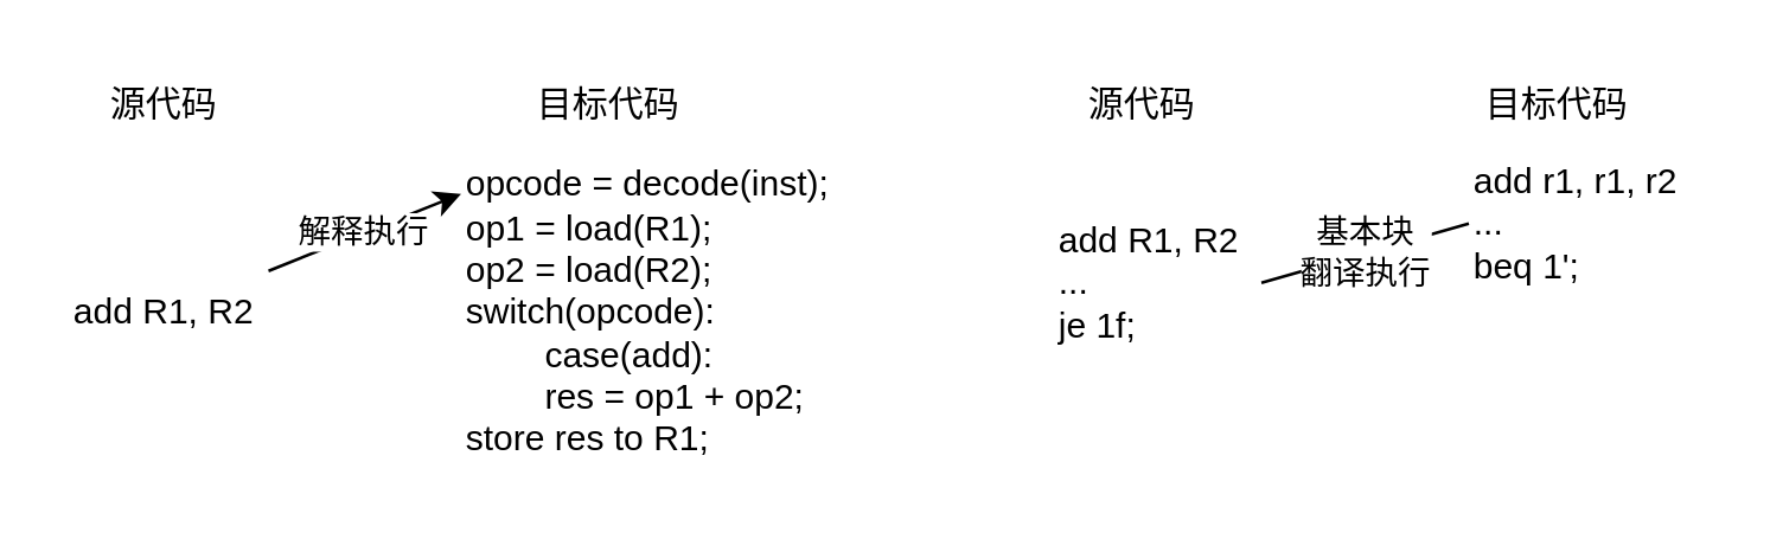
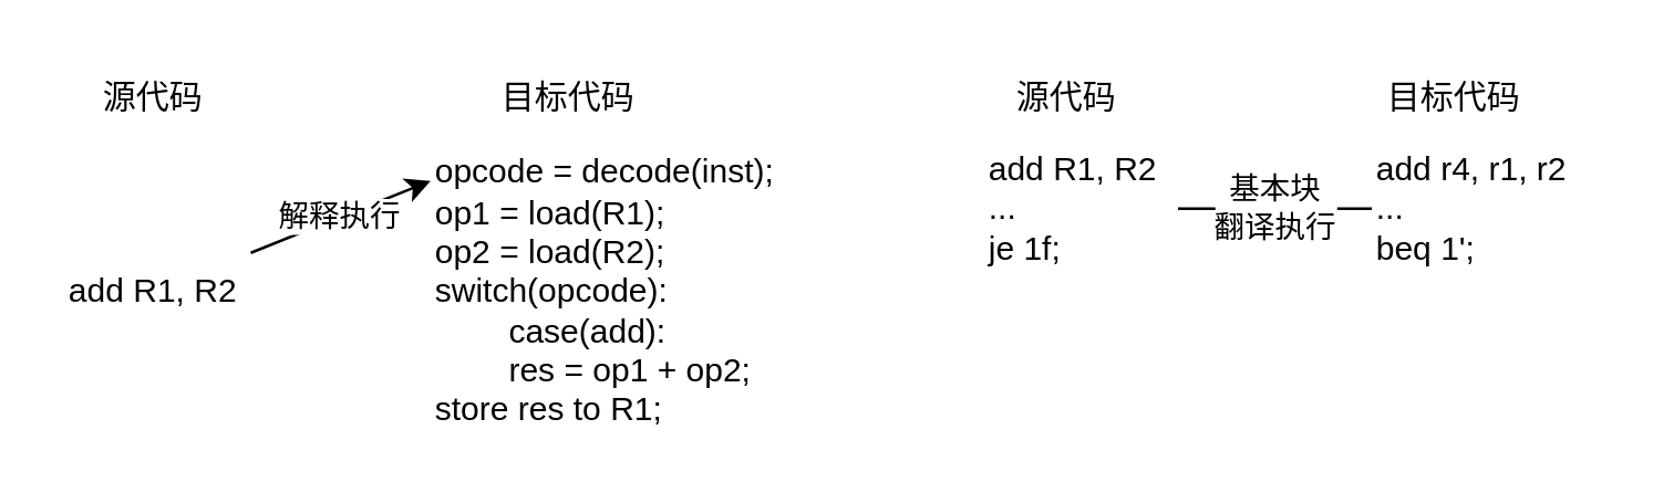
  <mxCell id="0" />
  <mxCell id="1" parent="0" />
  <mxCell id="2" value="解释执行" style="edgeStyle=none;html=1;entryX=0;entryY=0.136;entryDx=0;entryDy=0;entryPerimeter=0;" edge="1" parent="1" source="3" target="4"><mxGeometry relative="1" as="geometry" /></mxCell>
  <mxCell id="3" value="add R1, R2" style="text;html=1;strokeColor=none;fillColor=none;align=center;verticalAlign=middle;whiteSpace=wrap;rounded=0;" vertex="1" parent="1"><mxGeometry x="20" y="90" width="70" height="30" as="geometry" /></mxCell>
  <mxCell id="4" value="opcode = decode(inst);&lt;br&gt;op1 = load(R1);&lt;br&gt;op2 = load(R2);&lt;br&gt;switch(opcode):&lt;br&gt;&lt;span style=&quot;white-space: pre;&quot;&gt;&#09;&lt;/span&gt;case(add):&lt;br&gt;&lt;span style=&quot;white-space: pre;&quot;&gt;&#09;&lt;/span&gt;res = op1 + op2;&lt;br&gt;store res to R1;" style="text;html=1;strokeColor=none;fillColor=none;align=left;verticalAlign=middle;whiteSpace=wrap;rounded=0;labelPosition=center;verticalLabelPosition=middle;" vertex="1" parent="1"><mxGeometry x="155" y="50" width="150" height="110" as="geometry" /></mxCell>
  <mxCell id="5" value="基本块&lt;br&gt;翻译执行" style="edgeStyle=none;html=1;exitX=1;exitY=0.5;exitDx=0;exitDy=0;entryX=0;entryY=0.5;entryDx=0;entryDy=0;endArrow=none;" edge="1" parent="1" source="6" target="7"><mxGeometry relative="1" as="geometry" /></mxCell>
- <mxCell id="6" value="add R1, R2&lt;br&gt;...&lt;br&gt;&lt;div style=&quot;&quot;&gt;&lt;span style=&quot;background-color: initial;&quot;&gt;je 1f;&lt;/span&gt;&lt;/div&gt;" style="text;html=1;strokeColor=none;fillColor=none;align=left;verticalAlign=middle;whiteSpace=wrap;rounded=0;" vertex="1" parent="1"><mxGeometry x="355" y="70" width="70" height="50" as="geometry" /></mxCell>
- <mxCell id="7" value="add r1, r1, r2&lt;br&gt;...&lt;br&gt;&lt;div style=&quot;&quot;&gt;&lt;span style=&quot;background-color: initial;&quot;&gt;beq 1';&lt;/span&gt;&lt;/div&gt;" style="text;html=1;strokeColor=none;fillColor=none;align=left;verticalAlign=middle;whiteSpace=wrap;rounded=0;" vertex="1" parent="1"><mxGeometry x="495" y="50" width="80" height="50" as="geometry" /></mxCell>
+ <mxCell id="6" value="add R1, R2&lt;br&gt;...&lt;br&gt;&lt;div style=&quot;&quot;&gt;&lt;span style=&quot;background-color: initial;&quot;&gt;je 1f;&lt;/span&gt;&lt;/div&gt;" style="text;html=1;strokeColor=none;fillColor=none;align=left;verticalAlign=middle;whiteSpace=wrap;rounded=0;" vertex="1" parent="1"><mxGeometry x="355" y="50" width="70" height="50" as="geometry" /></mxCell>
+ <mxCell id="7" value="add r4, r1, r2&lt;br&gt;...&lt;br&gt;&lt;div style=&quot;&quot;&gt;&lt;span style=&quot;background-color: initial;&quot;&gt;beq 1';&lt;/span&gt;&lt;/div&gt;" style="text;html=1;strokeColor=none;fillColor=none;align=left;verticalAlign=middle;whiteSpace=wrap;rounded=0;" vertex="1" parent="1"><mxGeometry x="495" y="50" width="80" height="50" as="geometry" /></mxCell>
  <mxCell id="8" value="源代码" style="text;html=1;strokeColor=none;fillColor=none;align=center;verticalAlign=middle;whiteSpace=wrap;rounded=0;" vertex="1" parent="1"><mxGeometry x="25" y="20" width="60" height="30" as="geometry" /></mxCell>
  <mxCell id="9" value="目标代码" style="text;html=1;strokeColor=none;fillColor=none;align=center;verticalAlign=middle;whiteSpace=wrap;rounded=0;" vertex="1" parent="1"><mxGeometry x="175" y="20" width="60" height="30" as="geometry" /></mxCell>
  <mxCell id="10" value="源代码" style="text;html=1;strokeColor=none;fillColor=none;align=center;verticalAlign=middle;whiteSpace=wrap;rounded=0;" vertex="1" parent="1"><mxGeometry x="355" y="20" width="60" height="30" as="geometry" /></mxCell>
  <mxCell id="11" value="目标代码" style="text;html=1;strokeColor=none;fillColor=none;align=center;verticalAlign=middle;whiteSpace=wrap;rounded=0;" vertex="1" parent="1"><mxGeometry x="495" y="20" width="60" height="30" as="geometry" /></mxCell>
